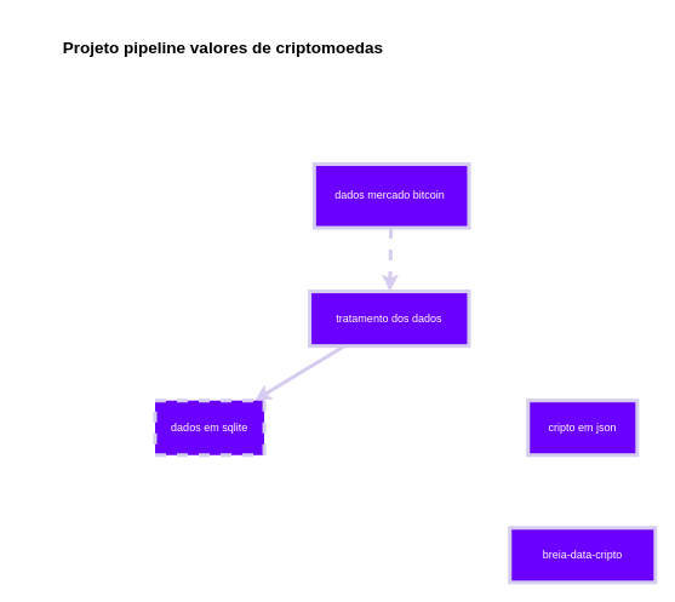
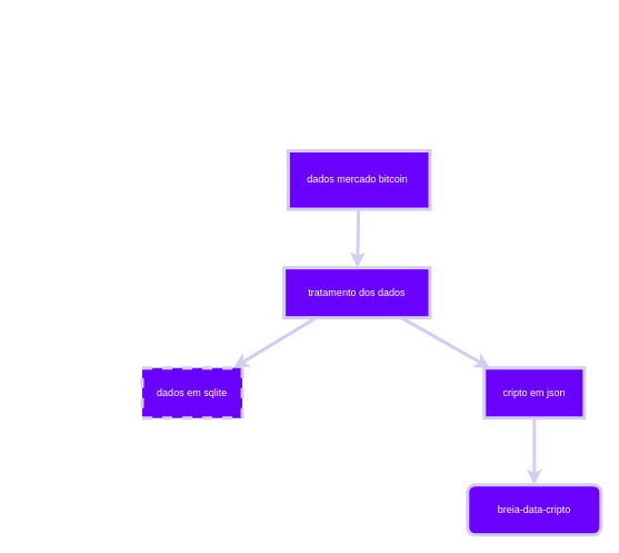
  <mxCell id="0" />
  <mxCell id="1" parent="0" />
- <mxCell id="2" value="" style="edgeStyle=none;html=1;strokeColor=#d5ccef;fillColor=#6a00ff;strokeWidth=4;shadow=0;dashed=1;" edge="1" parent="1" source="3" target="6"><mxGeometry relative="1" as="geometry" /></mxCell>
+ <mxCell id="2" value="" style="edgeStyle=none;html=1;strokeColor=#d5ccef;fillColor=#6a00ff;strokeWidth=4;shadow=0;" edge="1" parent="1" source="3" target="6"><mxGeometry relative="1" as="geometry" /></mxCell>
  <mxCell id="3" value="dados mercado bitcoin&amp;nbsp;" style="whiteSpace=wrap;html=1;fillColor=#6a00ff;fontColor=#ffffff;strokeColor=#d5ccef;strokeWidth=4;shadow=0;" vertex="1" parent="1"><mxGeometry x="345" y="180" width="170" height="70" as="geometry" /></mxCell>
+ <mxCell id="4" value="" style="edgeStyle=none;html=1;strokeColor=#d5ccef;fillColor=#6a00ff;strokeWidth=4;shadow=0;" edge="1" parent="1" source="6" target="8"><mxGeometry relative="1" as="geometry" /></mxCell>
  <mxCell id="5" value="" style="edgeStyle=none;html=1;strokeColor=#d5ccef;fillColor=#6a00ff;strokeWidth=4;shadow=0;" edge="1" parent="1" source="6" target="9"><mxGeometry relative="1" as="geometry" /></mxCell>
  <mxCell id="6" value="tratamento dos dados" style="whiteSpace=wrap;html=1;strokeColor=#d5ccef;fillColor=#6a00ff;fontColor=#ffffff;strokeWidth=4;shadow=0;" vertex="1" parent="1"><mxGeometry x="340" y="320" width="175" height="60" as="geometry" /></mxCell>
+ <mxCell id="7" value="" style="edgeStyle=none;html=1;fontSize=18;strokeColor=#d5ccef;fillColor=#6a00ff;strokeWidth=4;shadow=0;" edge="1" parent="1" source="8" target="11"><mxGeometry relative="1" as="geometry" /></mxCell>
  <mxCell id="8" value="cripto em json" style="whiteSpace=wrap;html=1;strokeColor=#d5ccef;fillColor=#6a00ff;fontColor=#ffffff;strokeWidth=4;shadow=0;" vertex="1" parent="1"><mxGeometry x="580" y="440" width="120" height="60" as="geometry" /></mxCell>
  <mxCell id="9" value="dados em sqlite" style="whiteSpace=wrap;html=1;fillColor=#6a00ff;fontColor=#ffffff;strokeColor=#d5ccef;strokeWidth=4;shadow=0;dashed=1;" vertex="1" parent="1"><mxGeometry x="170" y="440" width="120" height="60" as="geometry" /></mxCell>
- <mxCell id="10" value="&lt;h1&gt;&lt;font style=&quot;font-size: 18px;&quot;&gt;Projeto pipeline valores de criptomoedas&lt;/font&gt;&lt;/h1&gt;" style="text;strokeColor=none;align=center;fillColor=none;html=1;verticalAlign=middle;whiteSpace=wrap;rounded=0;" vertex="1" parent="1"><mxGeometry x="20" y="20" width="450" height="60" as="geometry" /></mxCell>
- <mxCell id="11" value="breia-data-cripto" style="whiteSpace=wrap;html=1;strokeColor=#d5ccef;fillColor=#6a00ff;fontColor=#ffffff;strokeWidth=4;shadow=0;" vertex="1" parent="1"><mxGeometry x="560" y="580" width="160" height="60" as="geometry" /></mxCell>
+ <mxCell id="11" value="breia-data-cripto" style="whiteSpace=wrap;html=1;strokeColor=#d5ccef;fillColor=#6a00ff;fontColor=#ffffff;strokeWidth=4;shadow=0;rounded=1;" vertex="1" parent="1"><mxGeometry x="560" y="580" width="160" height="60" as="geometry" /></mxCell>
